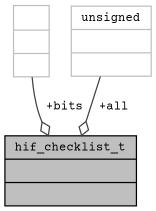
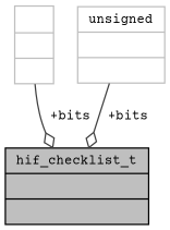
  digraph {
    fontname="Courier Prime"
    node [color=grey75 fillcolor=white fontname="Courier Prime" fontsize=10 shape=record style=filled]
    edge [arrowhead=odiamond color=grey25 fontname="Courier Prime" fontsize=10 labelfontname=Helvetica labelfontsize=10 style=solid]
    n1 [color=black fillcolor=grey75 fontcolor=black height=0.2 label="{hif_checklist_t\n||}" width=0.4]
    n2 [height=0.2 label="{\n||}" width=0.4]
    n3 [height=0.2 label="{unsigned\n||}" width=0.4]
    n2 -> n1 [label=" +bits"]
-   n3 -> n1 [label=" +all"]
+   n3 -> n1 [label=" +bits"]
  }
